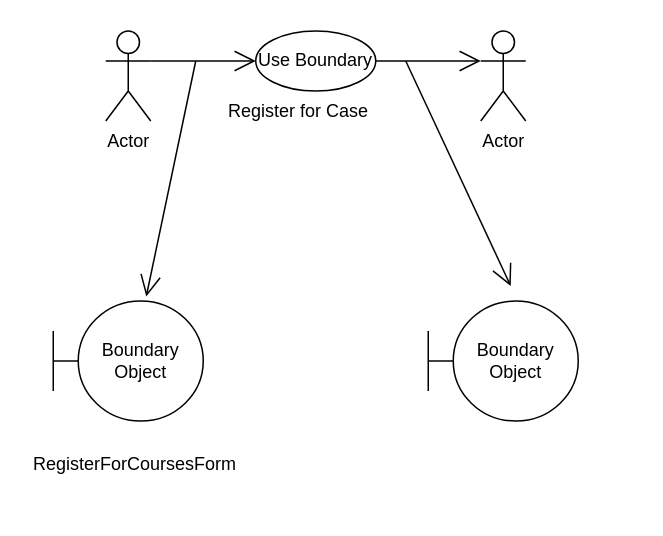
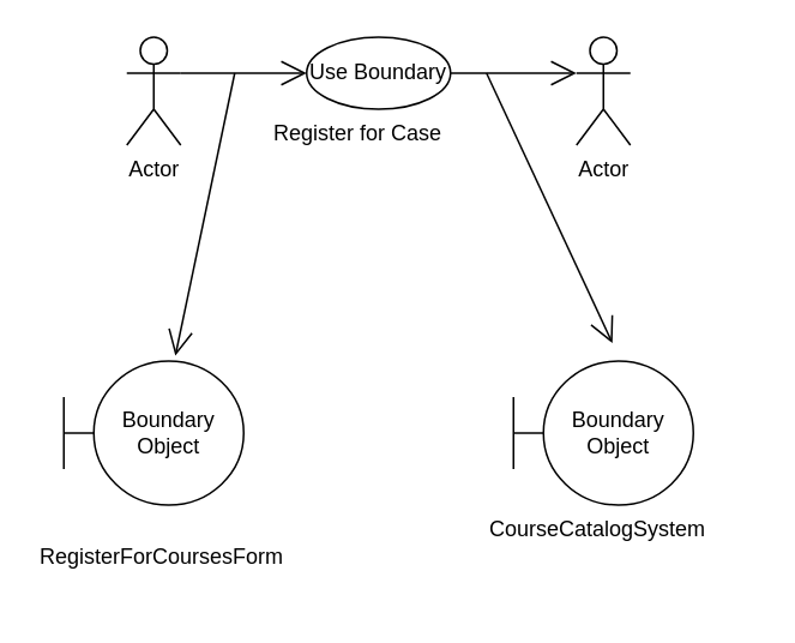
  <mxCell id="0" />
  <mxCell id="1" parent="0" />
  <mxCell id="2" value="Actor" style="shape=umlActor;verticalLabelPosition=bottom;verticalAlign=top;html=1;" vertex="1" parent="1"><mxGeometry x="70" y="20" width="30" height="60" as="geometry" /></mxCell>
  <mxCell id="3" value="Boundary Object" style="shape=umlBoundary;whiteSpace=wrap;html=1;" vertex="1" parent="1"><mxGeometry x="35" y="200" width="100" height="80" as="geometry" /></mxCell>
  <mxCell id="4" value="Boundary Object" style="shape=umlBoundary;whiteSpace=wrap;html=1;" vertex="1" parent="1"><mxGeometry x="285" y="200" width="100" height="80" as="geometry" /></mxCell>
  <mxCell id="5" value="Actor" style="shape=umlActor;verticalLabelPosition=bottom;verticalAlign=top;html=1;" vertex="1" parent="1"><mxGeometry x="320" y="20" width="30" height="60" as="geometry" /></mxCell>
  <mxCell id="6" value="" style="endArrow=open;endFill=1;endSize=12;html=1;rounded=0;" edge="1" parent="1" target="7"><mxGeometry width="160" relative="1" as="geometry"><mxPoint x="100" y="40" as="sourcePoint" /><mxPoint x="180" y="40" as="targetPoint" /></mxGeometry></mxCell>
  <mxCell id="7" value="Use Boundary" style="ellipse;whiteSpace=wrap;html=1;" vertex="1" parent="1"><mxGeometry x="170" y="20" width="80" height="40" as="geometry" /></mxCell>
  <mxCell id="8" value="" style="endArrow=open;endFill=1;endSize=12;html=1;rounded=0;exitX=1;exitY=0.5;exitDx=0;exitDy=0;entryX=0;entryY=0.333;entryDx=0;entryDy=0;entryPerimeter=0;" edge="1" parent="1" source="7" target="5"><mxGeometry width="160" relative="1" as="geometry"><mxPoint x="260" y="120" as="sourcePoint" /><mxPoint x="420" y="120" as="targetPoint" /></mxGeometry></mxCell>
  <mxCell id="9" value="" style="endArrow=open;endFill=1;endSize=12;html=1;rounded=0;entryX=0.62;entryY=-0.037;entryDx=0;entryDy=0;entryPerimeter=0;" edge="1" parent="1" target="3"><mxGeometry width="160" relative="1" as="geometry"><mxPoint x="130" y="40" as="sourcePoint" /><mxPoint x="280" y="140" as="targetPoint" /></mxGeometry></mxCell>
  <mxCell id="10" value="" style="endArrow=open;endFill=1;endSize=12;html=1;rounded=0;" edge="1" parent="1"><mxGeometry width="160" relative="1" as="geometry"><mxPoint x="270" y="40" as="sourcePoint" /><mxPoint x="340" y="190" as="targetPoint" /></mxGeometry></mxCell>
  <mxCell id="11" value="RegisterForCoursesForm" style="text;whiteSpace=wrap;html=1;" vertex="1" parent="1"><mxGeometry x="20" y="295" width="160" height="40" as="geometry" /></mxCell>
  <mxCell id="12" value="Register for Case" style="text;whiteSpace=wrap;html=1;" vertex="1" parent="1"><mxGeometry x="150" y="60" width="140" height="40" as="geometry" /></mxCell>
+ <mxCell id="13" value="CourseCatalogSystem" style="text;whiteSpace=wrap;html=1;" vertex="1" parent="1"><mxGeometry x="270" y="280" width="150" height="40" as="geometry" /></mxCell>
